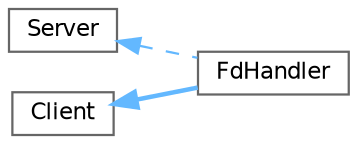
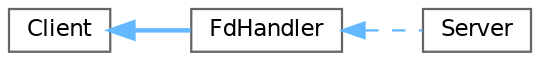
  digraph {
    rankdir=LR
    node [color=grey40 fillcolor=white fontname=Helvetica fontsize=10 shape=box style=filled]
    edge [color=steelblue1 dir=back fontname=Helvetica fontsize=10 labelfontname=Helvetica labelfontsize=10]
    n1 [height=0.2 label=FdHandler width=0.4]
    n2 [height=0.2 label=Server width=0.4]
    n3 [height=0.2 label=Client width=0.4]
-   n2 -> n1 [style=dashed]
+   n1 -> n2 [style=dashed]
    n3 -> n1 [style=bold]
  }
